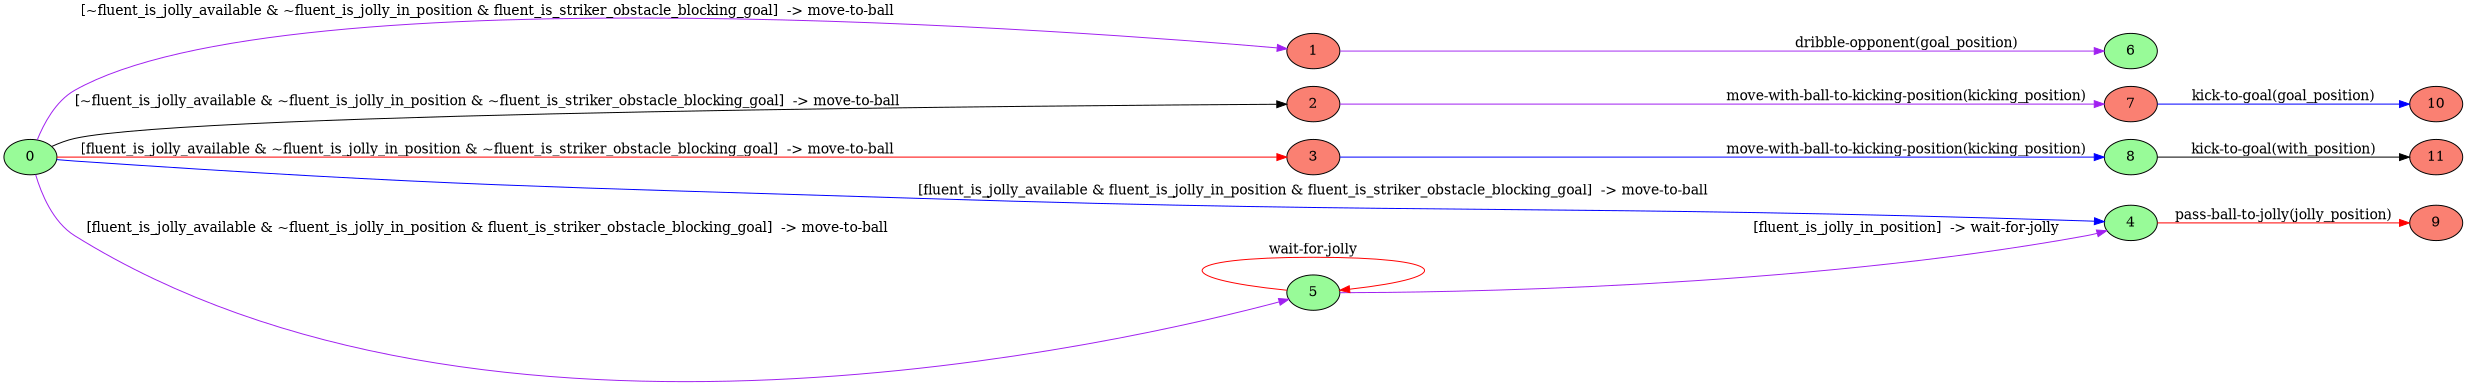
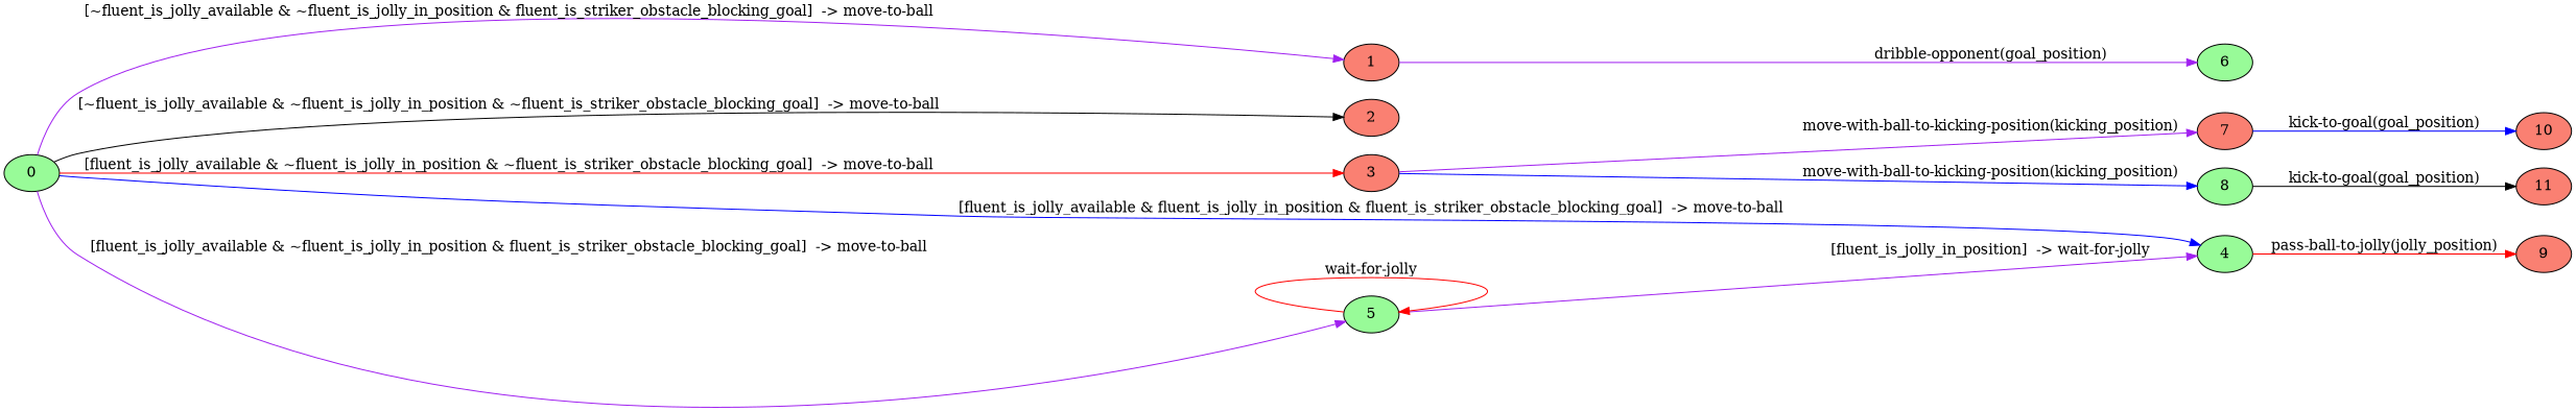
  strict digraph {
    rankdir=LR
    node [color=black fillcolor=salmon style=filled]
    edge [color=purple]
    0 [fillcolor=palegreen]
    1
    2
    3
    4 [fillcolor=palegreen]
    5 [fillcolor=palegreen]
    6 [fillcolor=palegreen]
    7
    8 [fillcolor=palegreen]
    9
    10
    11
    0 -> 1 [label="[~fluent_is_jolly_available & ~fluent_is_jolly_in_position & fluent_is_striker_obstacle_blocking_goal]  -> move-to-ball"]
    0 -> 2 [color=black label="[~fluent_is_jolly_available & ~fluent_is_jolly_in_position & ~fluent_is_striker_obstacle_blocking_goal]  -> move-to-ball"]
    0 -> 3 [color=red label="[fluent_is_jolly_available & ~fluent_is_jolly_in_position & ~fluent_is_striker_obstacle_blocking_goal]  -> move-to-ball"]
    0 -> 4 [color=blue label="[fluent_is_jolly_available & fluent_is_jolly_in_position & fluent_is_striker_obstacle_blocking_goal]  -> move-to-ball"]
    0 -> 5 [label="[fluent_is_jolly_available & ~fluent_is_jolly_in_position & fluent_is_striker_obstacle_blocking_goal]  -> move-to-ball"]
    1 -> 6 [label="dribble-opponent(goal_position)"]
-   2 -> 7 [label="move-with-ball-to-kicking-position(kicking_position)"]
+   3 -> 7 [label="move-with-ball-to-kicking-position(kicking_position)"]
    3 -> 8 [color=blue label="move-with-ball-to-kicking-position(kicking_position)"]
    4 -> 9 [color=red label="pass-ball-to-jolly(jolly_position)"]
    5 -> 4 [label="[fluent_is_jolly_in_position]  -> wait-for-jolly"]
    5 -> 5 [color=red label="wait-for-jolly"]
    7 -> 10 [color=blue label="kick-to-goal(goal_position)"]
-   8 -> 11 [color=black label="kick-to-goal(with_position)"]
+   8 -> 11 [color=black label="kick-to-goal(goal_position)"]
  }
